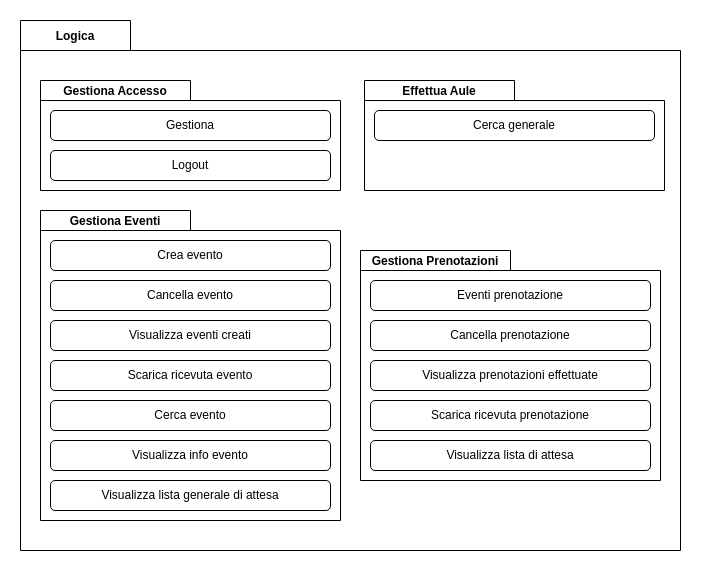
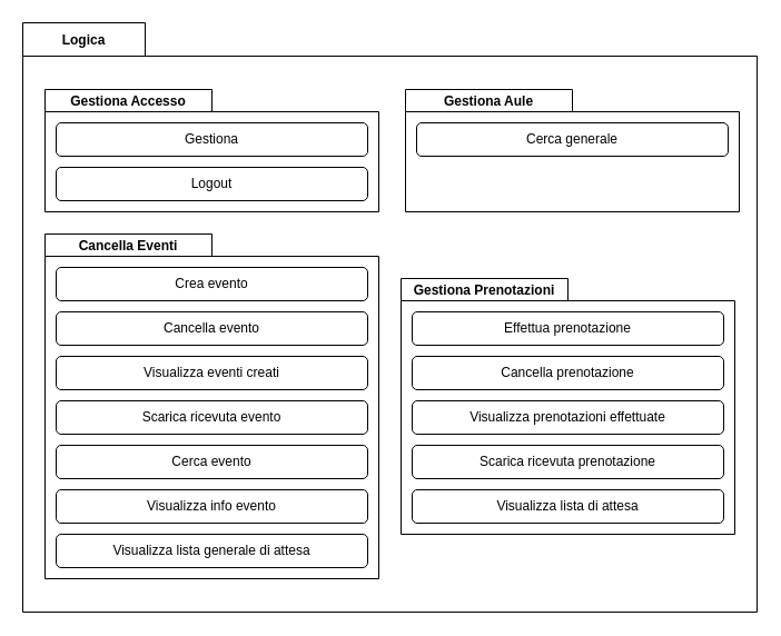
  <mxCell id="0" />
  <mxCell id="1" parent="0" />
  <mxCell id="2" value="" style="shape=folder;fontStyle=1;spacingTop=10;tabWidth=110;tabHeight=30;tabPosition=left;html=1;" parent="1" vertex="1"><mxGeometry x="20" y="20" width="660" height="530" as="geometry" /></mxCell>
  <mxCell id="3" value="" style="group" parent="1" vertex="1" connectable="0"><mxGeometry x="40" y="80" width="300" height="110" as="geometry" /></mxCell>
  <mxCell id="4" value="" style="shape=folder;fontStyle=1;spacingTop=10;tabWidth=150;tabHeight=20;tabPosition=left;html=1;" parent="3" vertex="1"><mxGeometry width="300" height="110" as="geometry" /></mxCell>
  <mxCell id="5" value="Gestiona Accesso" style="text;align=center;fontStyle=1;verticalAlign=middle;spacingLeft=3;spacingRight=3;strokeColor=none;rotatable=0;points=[[0,0.5],[1,0.5]];portConstraint=eastwest;" parent="3" vertex="1"><mxGeometry width="150" height="20" as="geometry" /></mxCell>
  <mxCell id="6" value="Gestiona" style="shape=ext;rounded=1;html=1;whiteSpace=wrap;" parent="3" vertex="1"><mxGeometry x="10" y="30" width="280" height="30" as="geometry" /></mxCell>
  <mxCell id="7" value="Logout" style="shape=ext;rounded=1;html=1;whiteSpace=wrap;" parent="3" vertex="1"><mxGeometry x="10" y="70" width="280" height="30" as="geometry" /></mxCell>
  <mxCell id="8" value="" style="group" parent="1" vertex="1" connectable="0"><mxGeometry x="364" y="80" width="300" height="110" as="geometry" /></mxCell>
  <mxCell id="9" value="" style="shape=folder;fontStyle=1;spacingTop=10;tabWidth=150;tabHeight=20;tabPosition=left;html=1;" parent="8" vertex="1"><mxGeometry width="300" height="110" as="geometry" /></mxCell>
- <mxCell id="10" value="Effettua Aule" style="text;align=center;fontStyle=1;verticalAlign=middle;spacingLeft=3;spacingRight=3;strokeColor=none;rotatable=0;points=[[0,0.5],[1,0.5]];portConstraint=eastwest;" parent="8" vertex="1"><mxGeometry width="150" height="20" as="geometry" /></mxCell>
+ <mxCell id="10" value="Gestiona Aule" style="text;align=center;fontStyle=1;verticalAlign=middle;spacingLeft=3;spacingRight=3;strokeColor=none;rotatable=0;points=[[0,0.5],[1,0.5]];portConstraint=eastwest;" parent="8" vertex="1"><mxGeometry width="150" height="20" as="geometry" /></mxCell>
  <mxCell id="11" value="Cerca generale" style="shape=ext;rounded=1;html=1;whiteSpace=wrap;" parent="8" vertex="1"><mxGeometry x="10" y="30" width="280" height="30" as="geometry" /></mxCell>
  <mxCell id="12" value="Logica" style="text;align=center;fontStyle=1;verticalAlign=middle;spacingLeft=3;spacingRight=3;strokeColor=none;rotatable=0;points=[[0,0.5],[1,0.5]];portConstraint=eastwest;" parent="1" vertex="1"><mxGeometry x="20" y="20" width="110" height="30" as="geometry" /></mxCell>
  <mxCell id="13" value="" style="group" vertex="1" connectable="0" parent="1"><mxGeometry x="40" y="210" width="300" height="310" as="geometry" /></mxCell>
  <mxCell id="14" value="" style="shape=folder;fontStyle=1;spacingTop=10;tabWidth=150;tabHeight=20;tabPosition=left;html=1;" parent="13" vertex="1"><mxGeometry width="300" height="310" as="geometry" /></mxCell>
  <mxCell id="15" value="Visualizza lista generale di attesa" style="shape=ext;rounded=1;html=1;whiteSpace=wrap;" parent="13" vertex="1"><mxGeometry x="10" y="270" width="280" height="30" as="geometry" /></mxCell>
- <mxCell id="16" value="Gestiona Eventi" style="text;align=center;fontStyle=1;verticalAlign=middle;spacingLeft=3;spacingRight=3;strokeColor=none;rotatable=0;points=[[0,0.5],[1,0.5]];portConstraint=eastwest;" parent="13" vertex="1"><mxGeometry width="150" height="20" as="geometry" /></mxCell>
+ <mxCell id="16" value="Cancella Eventi" style="text;align=center;fontStyle=1;verticalAlign=middle;spacingLeft=3;spacingRight=3;strokeColor=none;rotatable=0;points=[[0,0.5],[1,0.5]];portConstraint=eastwest;" parent="13" vertex="1"><mxGeometry width="150" height="20" as="geometry" /></mxCell>
  <mxCell id="17" value="Crea evento" style="shape=ext;rounded=1;html=1;whiteSpace=wrap;" parent="13" vertex="1"><mxGeometry x="10" y="30" width="280" height="30" as="geometry" /></mxCell>
  <mxCell id="18" value="Cancella evento" style="shape=ext;rounded=1;html=1;whiteSpace=wrap;" parent="13" vertex="1"><mxGeometry x="10" y="70" width="280" height="30" as="geometry" /></mxCell>
  <mxCell id="19" value="Visualizza eventi creati" style="shape=ext;rounded=1;html=1;whiteSpace=wrap;" parent="13" vertex="1"><mxGeometry x="10" y="110" width="280" height="30" as="geometry" /></mxCell>
  <mxCell id="20" value="Scarica ricevuta evento" style="shape=ext;rounded=1;html=1;whiteSpace=wrap;" parent="13" vertex="1"><mxGeometry x="10" y="150" width="280" height="30" as="geometry" /></mxCell>
  <mxCell id="21" value="Cerca evento" style="shape=ext;rounded=1;html=1;whiteSpace=wrap;" parent="13" vertex="1"><mxGeometry x="10" y="190" width="280" height="30" as="geometry" /></mxCell>
  <mxCell id="22" value="Visualizza info evento" style="shape=ext;rounded=1;html=1;whiteSpace=wrap;" parent="13" vertex="1"><mxGeometry x="10" y="230" width="280" height="30" as="geometry" /></mxCell>
  <mxCell id="23" value="" style="group" vertex="1" connectable="0" parent="1"><mxGeometry x="360" y="250" width="300" height="230" as="geometry" /></mxCell>
  <mxCell id="24" value="" style="shape=folder;fontStyle=1;spacingTop=10;tabWidth=150;tabHeight=20;tabPosition=left;html=1;" parent="23" vertex="1"><mxGeometry width="300" height="230" as="geometry" /></mxCell>
  <mxCell id="25" value="Gestiona Prenotazioni" style="text;align=center;fontStyle=1;verticalAlign=middle;spacingLeft=3;spacingRight=3;strokeColor=none;rotatable=0;points=[[0,0.5],[1,0.5]];portConstraint=eastwest;" parent="23" vertex="1"><mxGeometry width="150" height="20" as="geometry" /></mxCell>
- <mxCell id="26" value="Eventi prenotazione" style="shape=ext;rounded=1;html=1;whiteSpace=wrap;" parent="23" vertex="1"><mxGeometry x="10" y="30" width="280" height="30" as="geometry" /></mxCell>
+ <mxCell id="26" value="Effettua prenotazione" style="shape=ext;rounded=1;html=1;whiteSpace=wrap;" parent="23" vertex="1"><mxGeometry x="10" y="30" width="280" height="30" as="geometry" /></mxCell>
  <mxCell id="27" value="Cancella prenotazione" style="shape=ext;rounded=1;html=1;whiteSpace=wrap;" parent="23" vertex="1"><mxGeometry x="10" y="70" width="280" height="30" as="geometry" /></mxCell>
  <mxCell id="28" value="Visualizza prenotazioni effettuate" style="shape=ext;rounded=1;html=1;whiteSpace=wrap;" parent="23" vertex="1"><mxGeometry x="10" y="110" width="280" height="30" as="geometry" /></mxCell>
  <mxCell id="29" value="Scarica ricevuta prenotazione" style="shape=ext;rounded=1;html=1;whiteSpace=wrap;" parent="23" vertex="1"><mxGeometry x="10" y="150" width="280" height="30" as="geometry" /></mxCell>
  <mxCell id="30" value="Visualizza lista di attesa" style="shape=ext;rounded=1;html=1;whiteSpace=wrap;" parent="23" vertex="1"><mxGeometry x="10" y="190" width="280" height="30" as="geometry" /></mxCell>
  <mxCell id="31" style="edgeStyle=orthogonalEdgeStyle;rounded=0;orthogonalLoop=1;jettySize=auto;html=1;exitX=0.5;exitY=1;exitDx=0;exitDy=0;exitPerimeter=0;" edge="1" parent="1" source="2" target="2"><mxGeometry relative="1" as="geometry" /></mxCell>
